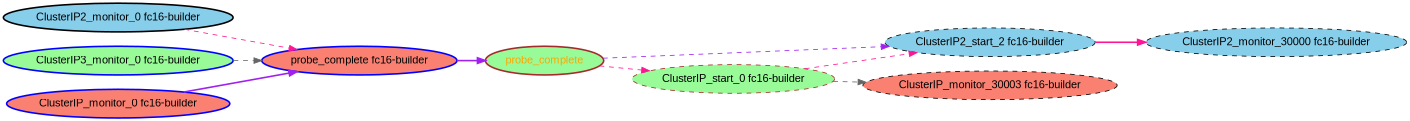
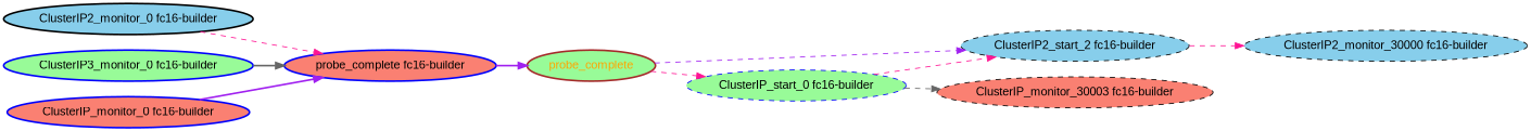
  digraph {
    fontname="Liberation Sans"
    rankdir=LR
    node [color=black fillcolor=salmon fontcolor=black fontname="Liberation Sans" style="bold,filled"]
    edge [color=deeppink fontname="Liberation Sans" style=dashed]
    "probe_complete fc16-builder" [color=blue]
    "ClusterIP2_monitor_0 fc16-builder" [fillcolor=skyblue]
    probe_complete [color=brown fillcolor=palegreen fontcolor=orange]
    n4 [fillcolor=skyblue label="ClusterIP2_start_2 fc16-builder" style="dashed,filled"]
-   "ClusterIP_start_0 fc16-builder" [color=brown fillcolor=palegreen style="dashed,filled"]
+   "ClusterIP_start_0 fc16-builder" [color=blue fillcolor=palegreen style="dashed,filled"]
    "ClusterIP2_monitor_30000 fc16-builder" [fillcolor=skyblue style="dashed,filled"]
    "ClusterIP3_monitor_0 fc16-builder" [color=blue fillcolor=palegreen]
    "ClusterIP_monitor_0 fc16-builder" [color=blue]
    n9 [label="ClusterIP_monitor_30003 fc16-builder" style="dashed,filled"]
    "probe_complete fc16-builder" -> probe_complete [color=purple style=bold]
    "ClusterIP2_monitor_0 fc16-builder" -> "probe_complete fc16-builder"
    probe_complete -> n4 [color=purple]
    probe_complete -> "ClusterIP_start_0 fc16-builder"
-   n4 -> "ClusterIP2_monitor_30000 fc16-builder" [style=bold]
+   n4 -> "ClusterIP2_monitor_30000 fc16-builder"
    "ClusterIP_start_0 fc16-builder" -> n4
    "ClusterIP_start_0 fc16-builder" -> n9 [color=gray40]
-   "ClusterIP3_monitor_0 fc16-builder" -> "probe_complete fc16-builder" [color=gray40]
+   "ClusterIP3_monitor_0 fc16-builder" -> "probe_complete fc16-builder" [color=gray40 style=bold]
    "ClusterIP_monitor_0 fc16-builder" -> "probe_complete fc16-builder" [color=purple style=bold]
  }
